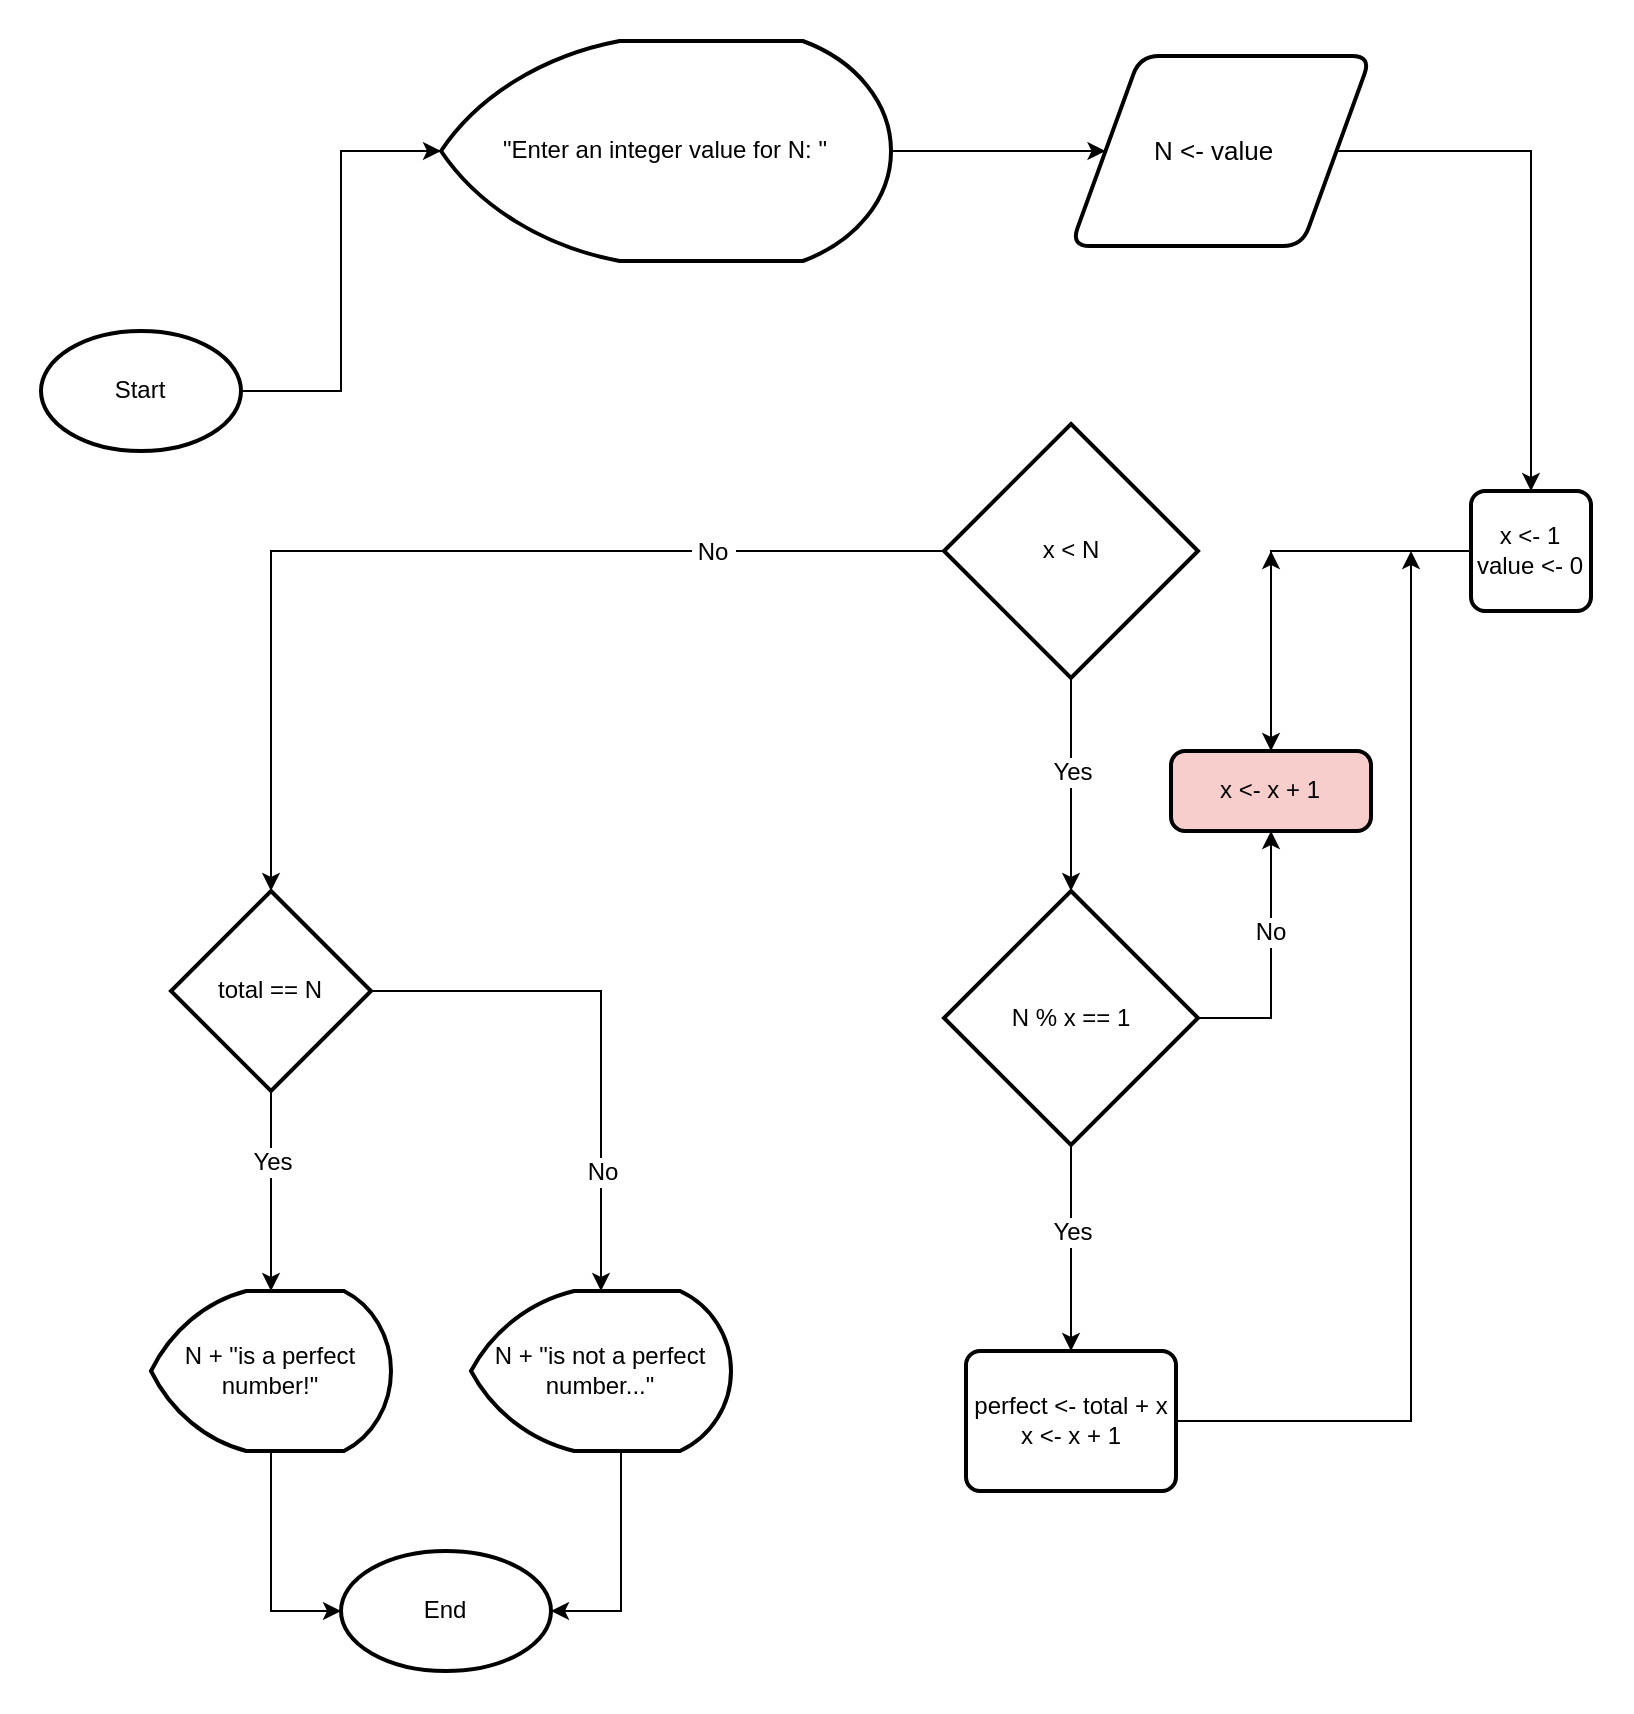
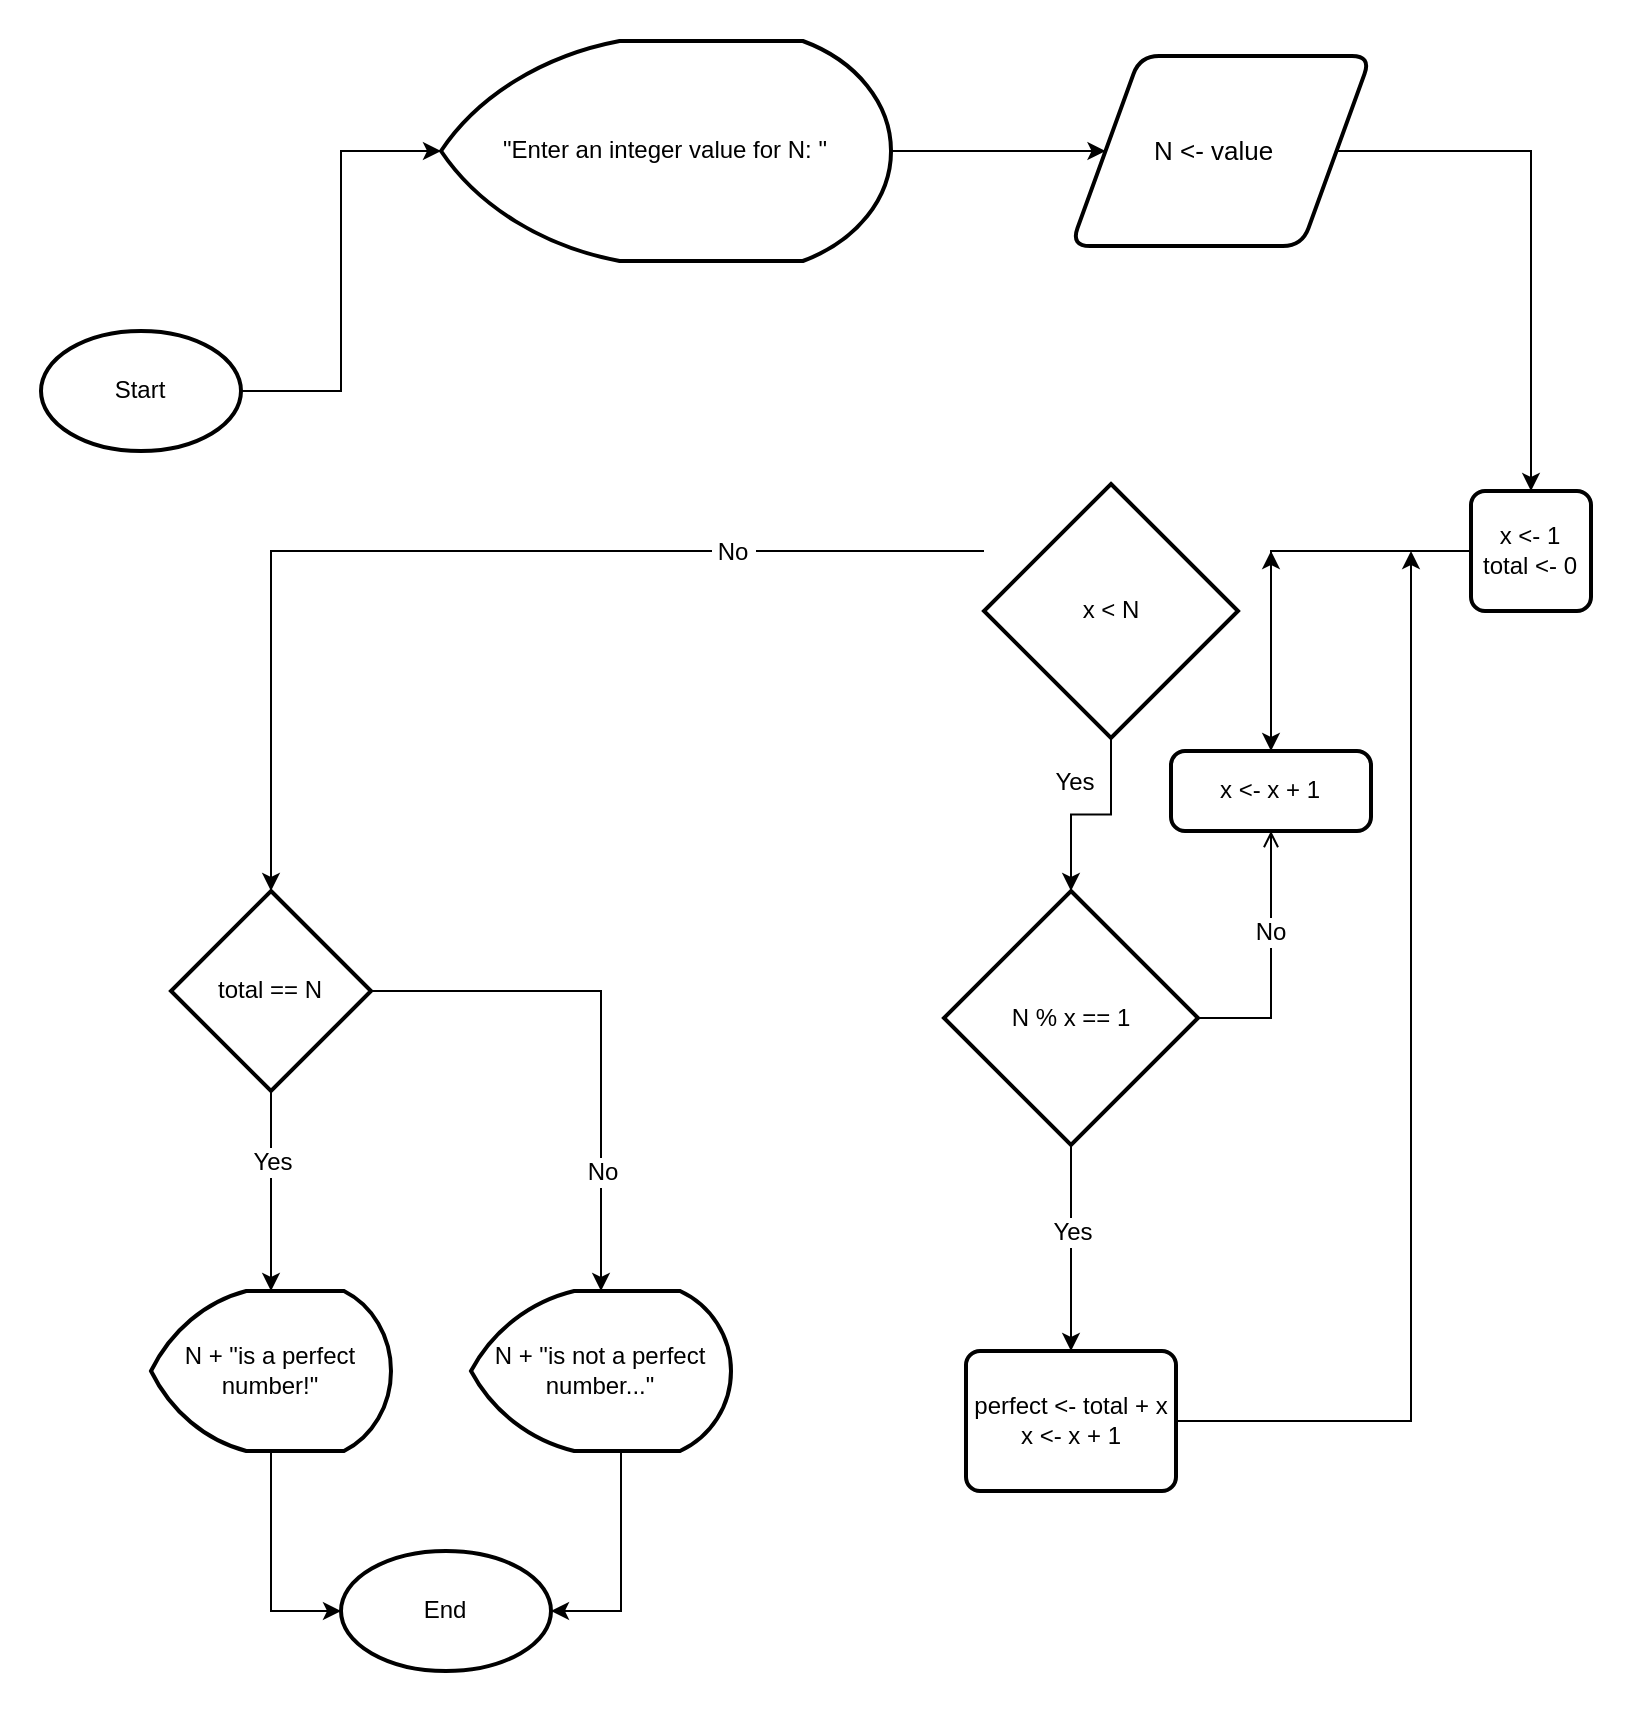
  <mxCell id="0" />
  <mxCell id="1" parent="0" />
  <mxCell id="2" style="edgeStyle=orthogonalEdgeStyle;rounded=0;orthogonalLoop=1;jettySize=auto;html=1;entryX=0;entryY=0.5;entryDx=0;entryDy=0;entryPerimeter=0;" edge="1" parent="1" source="3" target="5"><mxGeometry relative="1" as="geometry"><mxPoint x="215" y="75" as="targetPoint" /></mxGeometry></mxCell>
  <mxCell id="3" value="Start" style="strokeWidth=2;html=1;shape=mxgraph.flowchart.start_1;whiteSpace=wrap;" vertex="1" parent="1"><mxGeometry x="20" y="165" width="100" height="60" as="geometry" /></mxCell>
  <mxCell id="4" style="edgeStyle=orthogonalEdgeStyle;rounded=0;orthogonalLoop=1;jettySize=auto;html=1;entryX=0;entryY=0.5;entryDx=0;entryDy=0;" edge="1" parent="1" source="5" target="7"><mxGeometry relative="1" as="geometry" /></mxCell>
  <mxCell id="5" value="&quot;Enter an integer value for N: &quot;" style="strokeWidth=2;html=1;shape=mxgraph.flowchart.display;whiteSpace=wrap;" vertex="1" parent="1"><mxGeometry x="220" y="20" width="225" height="110" as="geometry" /></mxCell>
  <mxCell id="6" style="edgeStyle=orthogonalEdgeStyle;rounded=0;orthogonalLoop=1;jettySize=auto;html=1;exitX=1;exitY=0.5;exitDx=0;exitDy=0;entryX=0.5;entryY=0;entryDx=0;entryDy=0;" edge="1" parent="1" source="7" target="10"><mxGeometry relative="1" as="geometry"><mxPoint x="735" y="205" as="targetPoint" /><Array as="points"><mxPoint x="765" y="75" /></Array></mxGeometry></mxCell>
  <mxCell id="7" value="" style="verticalLabelPosition=bottom;verticalAlign=top;html=1;strokeWidth=2;shape=parallelogram;perimeter=parallelogramPerimeter;whiteSpace=wrap;rounded=1;arcSize=19;size=0.23;" vertex="1" parent="1"><mxGeometry x="535" y="27.5" width="150" height="95" as="geometry" /></mxCell>
  <mxCell id="8" value="&lt;font style=&quot;font-size: 13px&quot;&gt;N &amp;lt;- value&lt;br&gt;&lt;/font&gt;" style="text;html=1;resizable=0;points=[];autosize=1;align=left;verticalAlign=top;spacingTop=-4;" vertex="1" parent="1"><mxGeometry x="575" y="65" width="70" height="20" as="geometry" /></mxCell>
  <mxCell id="9" style="edgeStyle=orthogonalEdgeStyle;rounded=0;orthogonalLoop=1;jettySize=auto;html=1;" edge="1" parent="1" source="10" target="34"><mxGeometry relative="1" as="geometry"><mxPoint x="575" y="245" as="targetPoint" /></mxGeometry></mxCell>
- <mxCell id="10" value="x &amp;lt;- 1&lt;br&gt;value &amp;lt;- 0" style="rounded=1;whiteSpace=wrap;html=1;absoluteArcSize=1;arcSize=14;strokeWidth=2;" vertex="1" parent="1"><mxGeometry x="735" y="245" width="60" height="60" as="geometry" /></mxCell>
+ <mxCell id="10" value="x &amp;lt;- 1&lt;br&gt;total &amp;lt;- 0" style="rounded=1;whiteSpace=wrap;html=1;absoluteArcSize=1;arcSize=14;strokeWidth=2;" vertex="1" parent="1"><mxGeometry x="735" y="245" width="60" height="60" as="geometry" /></mxCell>
  <mxCell id="11" style="edgeStyle=orthogonalEdgeStyle;rounded=0;orthogonalLoop=1;jettySize=auto;html=1;entryX=0.5;entryY=0;entryDx=0;entryDy=0;entryPerimeter=0;" edge="1" parent="1" source="15" target="27"><mxGeometry relative="1" as="geometry"><mxPoint x="135" y="445" as="targetPoint" /><Array as="points"><mxPoint x="135" y="275" /></Array></mxGeometry></mxCell>
  <mxCell id="12" value="&amp;nbsp;No&amp;nbsp;" style="text;html=1;resizable=0;points=[];align=center;verticalAlign=middle;labelBackgroundColor=#ffffff;" vertex="1" connectable="0" parent="11"><mxGeometry x="-0.056" y="-2" relative="1" as="geometry"><mxPoint x="122.5" y="2" as="offset" /></mxGeometry></mxCell>
  <mxCell id="13" style="edgeStyle=orthogonalEdgeStyle;rounded=0;orthogonalLoop=1;jettySize=auto;html=1;entryX=0.5;entryY=0;entryDx=0;entryDy=0;entryPerimeter=0;" edge="1" parent="1" source="15" target="20"><mxGeometry relative="1" as="geometry"><mxPoint x="535" y="445" as="targetPoint" /></mxGeometry></mxCell>
  <mxCell id="14" value="Yes" style="text;html=1;resizable=0;points=[];align=center;verticalAlign=middle;labelBackgroundColor=#ffffff;" vertex="1" connectable="0" parent="13"><mxGeometry x="0.189" relative="1" as="geometry"><mxPoint y="-16.5" as="offset" /></mxGeometry></mxCell>
- <mxCell id="15" value="x &amp;lt; N" style="strokeWidth=2;html=1;shape=mxgraph.flowchart.decision;whiteSpace=wrap;aspect=fixed;" vertex="1" parent="1"><mxGeometry x="471.5" y="211.5" width="127" height="127" as="geometry" /></mxCell>
+ <mxCell id="15" value="x &amp;lt; N" style="strokeWidth=2;html=1;shape=mxgraph.flowchart.decision;whiteSpace=wrap;aspect=fixed;" vertex="1" parent="1"><mxGeometry x="491.5" y="241.5" width="127" height="127" as="geometry" /></mxCell>
  <mxCell id="16" style="edgeStyle=orthogonalEdgeStyle;rounded=0;orthogonalLoop=1;jettySize=auto;html=1;entryX=0.5;entryY=0;entryDx=0;entryDy=0;" edge="1" parent="1" source="20" target="22"><mxGeometry relative="1" as="geometry"><mxPoint x="535" y="675" as="targetPoint" /></mxGeometry></mxCell>
  <mxCell id="17" value="Yes" style="text;html=1;resizable=0;points=[];align=center;verticalAlign=middle;labelBackgroundColor=#ffffff;" vertex="1" connectable="0" parent="16"><mxGeometry x="0.363" y="4" relative="1" as="geometry"><mxPoint x="-4" y="-27" as="offset" /></mxGeometry></mxCell>
- <mxCell id="18" style="edgeStyle=orthogonalEdgeStyle;rounded=0;orthogonalLoop=1;jettySize=auto;html=1;endArrow=classic;endFill=1;entryX=0.5;entryY=1;entryDx=0;entryDy=0;" edge="1" parent="1" source="20" target="34"><mxGeometry relative="1" as="geometry"><mxPoint x="635" y="415" as="targetPoint" /><Array as="points"><mxPoint x="635" y="509" /></Array></mxGeometry></mxCell>
+ <mxCell id="18" style="edgeStyle=orthogonalEdgeStyle;rounded=0;orthogonalLoop=1;jettySize=auto;html=1;endArrow=open;endFill=1;entryX=0.5;entryY=1;entryDx=0;entryDy=0;" edge="1" parent="1" source="20" target="34"><mxGeometry relative="1" as="geometry"><mxPoint x="635" y="415" as="targetPoint" /><Array as="points"><mxPoint x="635" y="509" /></Array></mxGeometry></mxCell>
  <mxCell id="19" value="No" style="text;html=1;resizable=0;points=[];align=center;verticalAlign=middle;labelBackgroundColor=#ffffff;" vertex="1" connectable="0" parent="18"><mxGeometry x="-0.44" relative="1" as="geometry"><mxPoint y="-43.5" as="offset" /></mxGeometry></mxCell>
  <mxCell id="20" value="N % x == 1" style="strokeWidth=2;html=1;shape=mxgraph.flowchart.decision;whiteSpace=wrap;aspect=fixed;" vertex="1" parent="1"><mxGeometry x="471.5" y="445" width="127" height="127" as="geometry" /></mxCell>
  <mxCell id="21" style="edgeStyle=orthogonalEdgeStyle;rounded=0;orthogonalLoop=1;jettySize=auto;html=1;endArrow=classic;endFill=1;" edge="1" parent="1" source="22"><mxGeometry relative="1" as="geometry"><mxPoint x="705" y="275" as="targetPoint" /><Array as="points"><mxPoint x="705" y="710" /><mxPoint x="705" y="275" /></Array></mxGeometry></mxCell>
  <mxCell id="22" value="perfect &amp;lt;- total + x&lt;br&gt;x &amp;lt;- x + 1" style="rounded=1;whiteSpace=wrap;html=1;absoluteArcSize=1;arcSize=14;strokeWidth=2;" vertex="1" parent="1"><mxGeometry x="482.5" y="675" width="105" height="70" as="geometry" /></mxCell>
  <mxCell id="23" style="edgeStyle=orthogonalEdgeStyle;rounded=0;orthogonalLoop=1;jettySize=auto;html=1;exitX=0.5;exitY=1;exitDx=0;exitDy=0;exitPerimeter=0;endArrow=classic;endFill=1;entryX=0.5;entryY=0;entryDx=0;entryDy=0;entryPerimeter=0;" edge="1" parent="1" source="27" target="29"><mxGeometry relative="1" as="geometry"><mxPoint x="135" y="645" as="targetPoint" /></mxGeometry></mxCell>
  <mxCell id="24" value="Yes" style="text;html=1;resizable=0;points=[];align=center;verticalAlign=middle;labelBackgroundColor=#ffffff;" vertex="1" connectable="0" parent="23"><mxGeometry x="-0.3" relative="1" as="geometry"><mxPoint as="offset" /></mxGeometry></mxCell>
  <mxCell id="25" style="edgeStyle=orthogonalEdgeStyle;rounded=0;orthogonalLoop=1;jettySize=auto;html=1;endArrow=classic;endFill=1;entryX=0.5;entryY=0;entryDx=0;entryDy=0;entryPerimeter=0;" edge="1" parent="1" source="27" target="30"><mxGeometry relative="1" as="geometry"><mxPoint x="295" y="645" as="targetPoint" /><Array as="points"><mxPoint x="300" y="495" /></Array></mxGeometry></mxCell>
  <mxCell id="26" value="No" style="text;html=1;resizable=0;points=[];align=center;verticalAlign=middle;labelBackgroundColor=#ffffff;" vertex="1" connectable="0" parent="25"><mxGeometry x="-0.157" y="-47" relative="1" as="geometry"><mxPoint x="3" y="43" as="offset" /></mxGeometry></mxCell>
  <mxCell id="27" value="total == N" style="strokeWidth=2;html=1;shape=mxgraph.flowchart.decision;whiteSpace=wrap;" vertex="1" parent="1"><mxGeometry x="85" y="445" width="100" height="100" as="geometry" /></mxCell>
  <mxCell id="28" style="edgeStyle=orthogonalEdgeStyle;rounded=0;orthogonalLoop=1;jettySize=auto;html=1;endArrow=classic;endFill=1;entryX=0;entryY=0.5;entryDx=0;entryDy=0;entryPerimeter=0;" edge="1" parent="1" source="29" target="32"><mxGeometry relative="1" as="geometry"><mxPoint x="165" y="805" as="targetPoint" /><Array as="points"><mxPoint x="135" y="805" /></Array></mxGeometry></mxCell>
  <mxCell id="29" value="N + &quot;is a perfect number!&quot;" style="strokeWidth=2;html=1;shape=mxgraph.flowchart.display;whiteSpace=wrap;" vertex="1" parent="1"><mxGeometry x="75" y="645" width="120" height="80" as="geometry" /></mxCell>
  <mxCell id="30" value="N + &quot;is not a perfect number...&quot;" style="strokeWidth=2;html=1;shape=mxgraph.flowchart.display;whiteSpace=wrap;" vertex="1" parent="1"><mxGeometry x="235" y="645" width="130" height="80" as="geometry" /></mxCell>
  <mxCell id="31" style="edgeStyle=orthogonalEdgeStyle;rounded=0;orthogonalLoop=1;jettySize=auto;html=1;endArrow=classic;endFill=1;entryX=1;entryY=0.5;entryDx=0;entryDy=0;entryPerimeter=0;" edge="1" parent="1" target="32"><mxGeometry relative="1" as="geometry"><mxPoint x="265" y="805" as="targetPoint" /><mxPoint x="310" y="725" as="sourcePoint" /><Array as="points"><mxPoint x="310" y="805" /></Array></mxGeometry></mxCell>
  <mxCell id="32" value="End" style="strokeWidth=2;html=1;shape=mxgraph.flowchart.start_1;whiteSpace=wrap;" vertex="1" parent="1"><mxGeometry x="170" y="775" width="105" height="60" as="geometry" /></mxCell>
  <mxCell id="33" style="edgeStyle=orthogonalEdgeStyle;rounded=0;orthogonalLoop=1;jettySize=auto;html=1;exitX=0.5;exitY=0;exitDx=0;exitDy=0;endArrow=classic;endFill=1;" edge="1" parent="1" source="34"><mxGeometry relative="1" as="geometry"><mxPoint x="635" y="275" as="targetPoint" /></mxGeometry></mxCell>
- <mxCell id="34" value="x &amp;lt;- x + 1" style="rounded=1;whiteSpace=wrap;html=1;absoluteArcSize=1;arcSize=14;strokeWidth=2;fillColor=#f8cecc;" vertex="1" parent="1"><mxGeometry x="585" y="375" width="100" height="40" as="geometry" /></mxCell>
+ <mxCell id="34" value="x &amp;lt;- x + 1" style="rounded=1;whiteSpace=wrap;html=1;absoluteArcSize=1;arcSize=14;strokeWidth=2;" vertex="1" parent="1"><mxGeometry x="585" y="375" width="100" height="40" as="geometry" /></mxCell>
